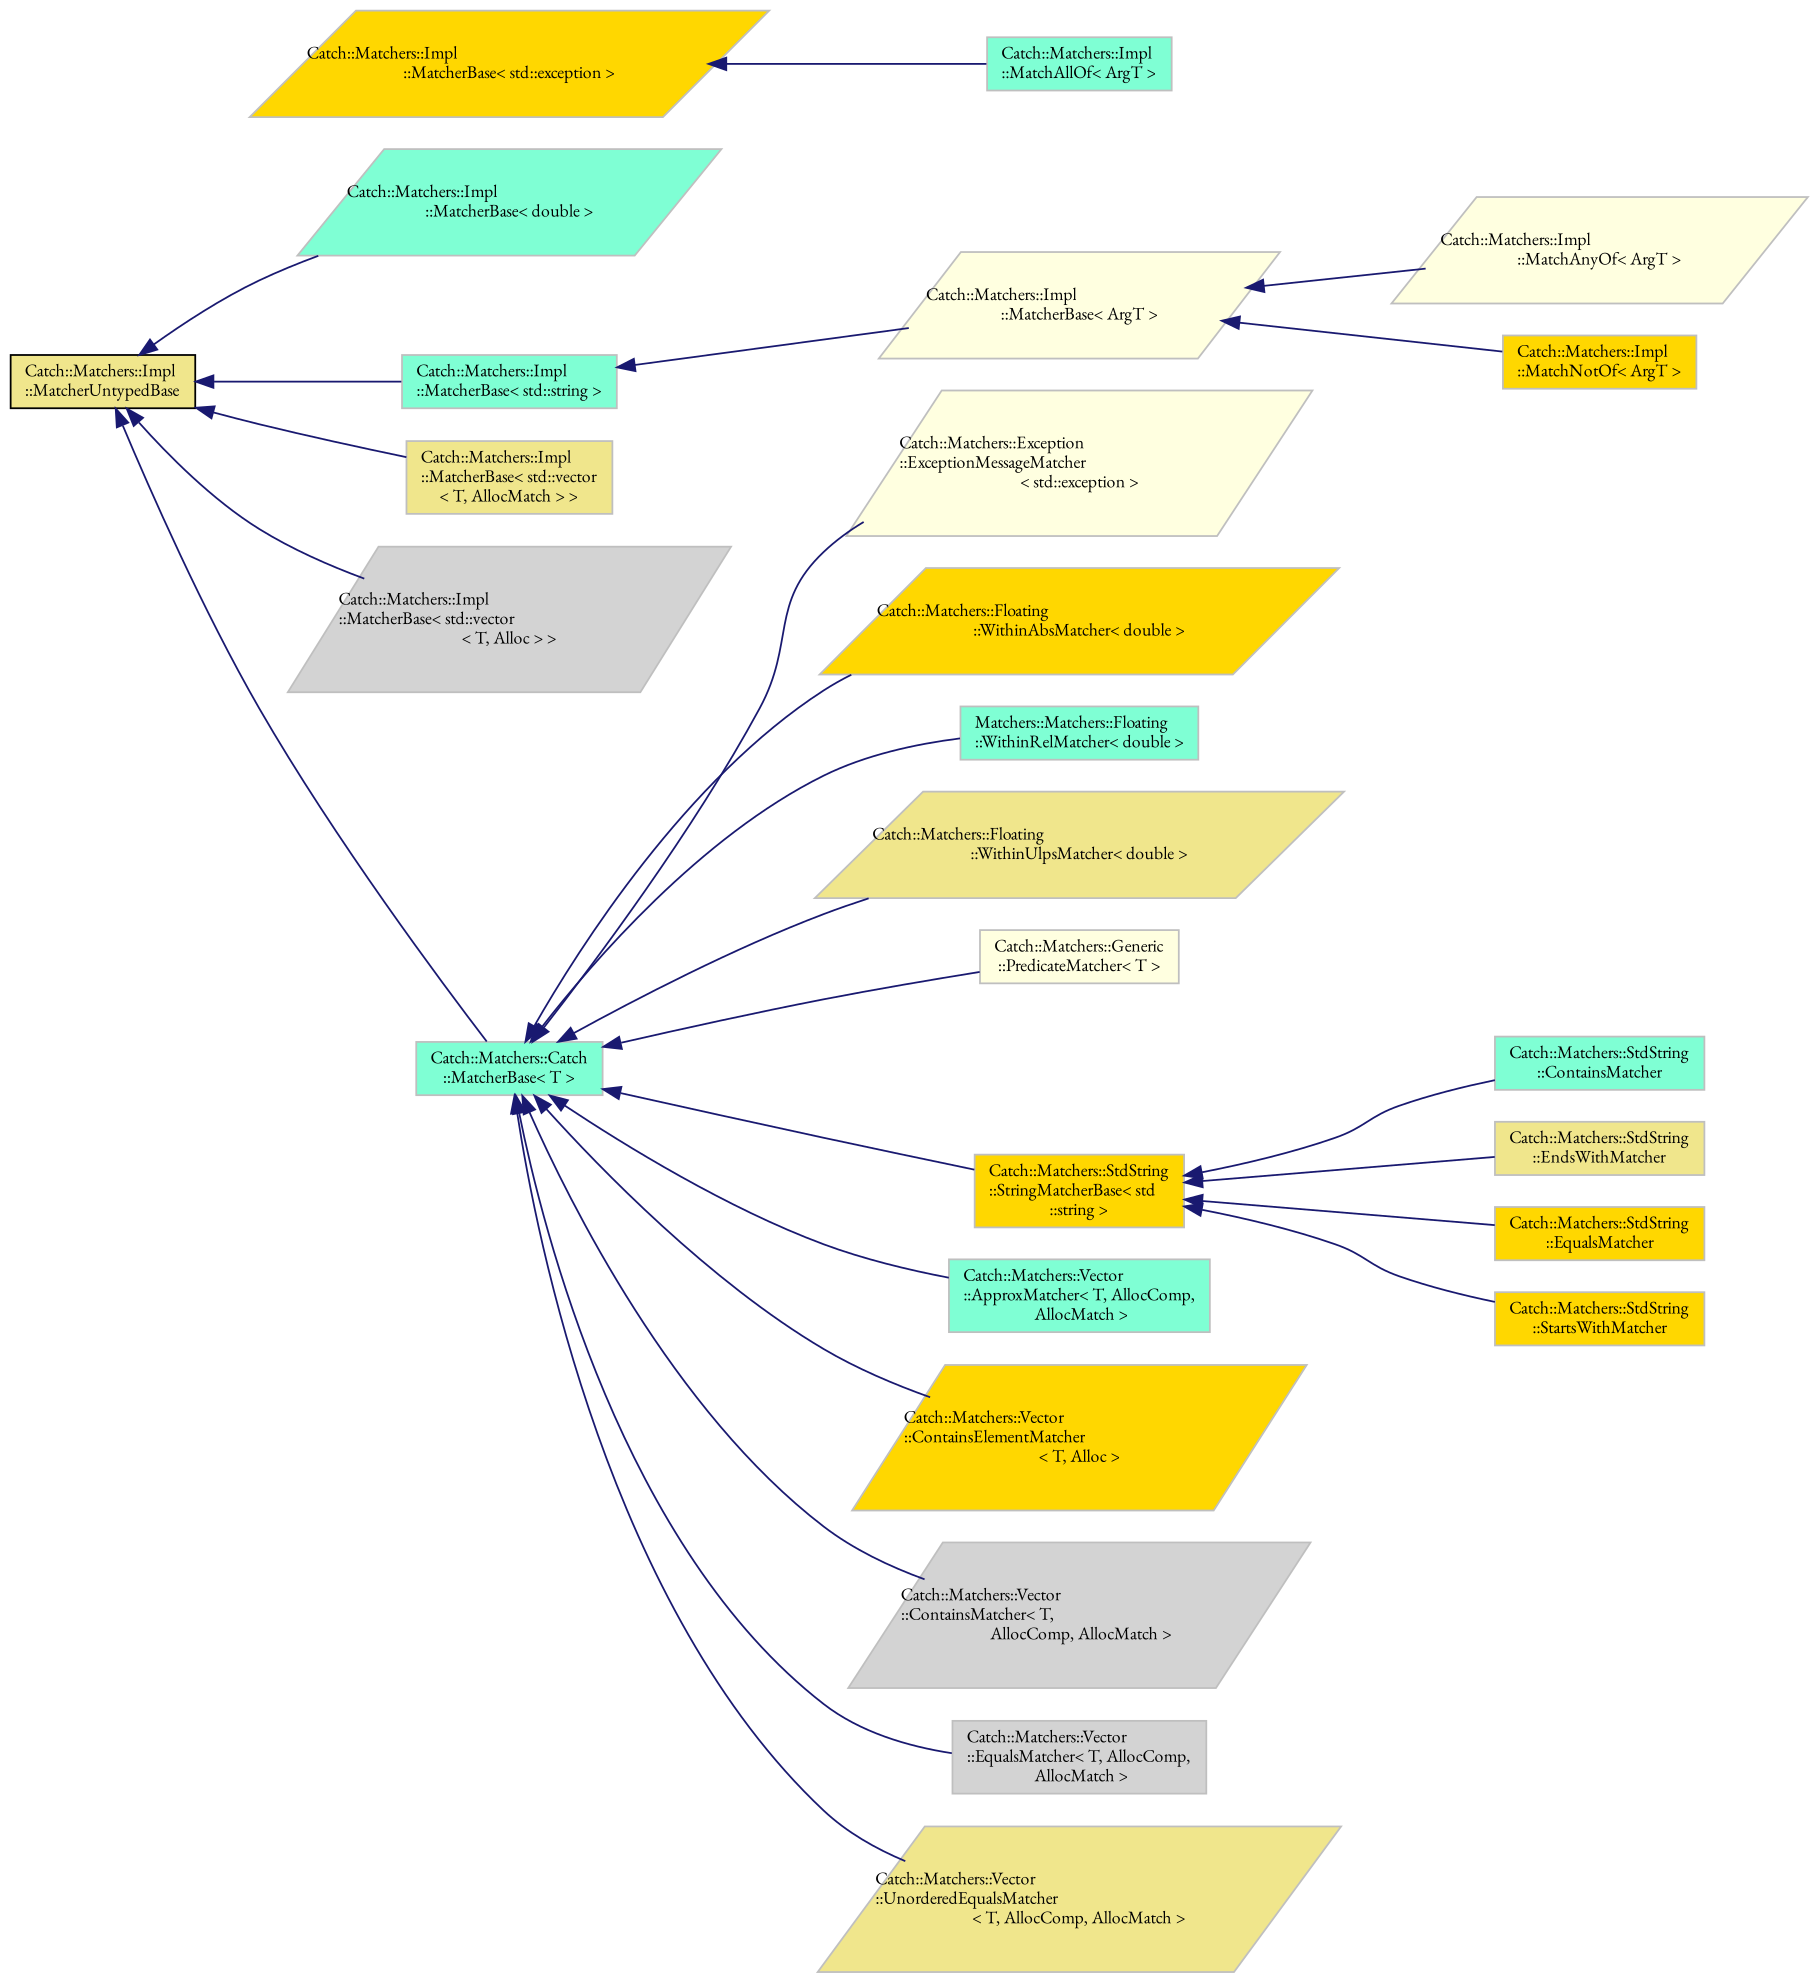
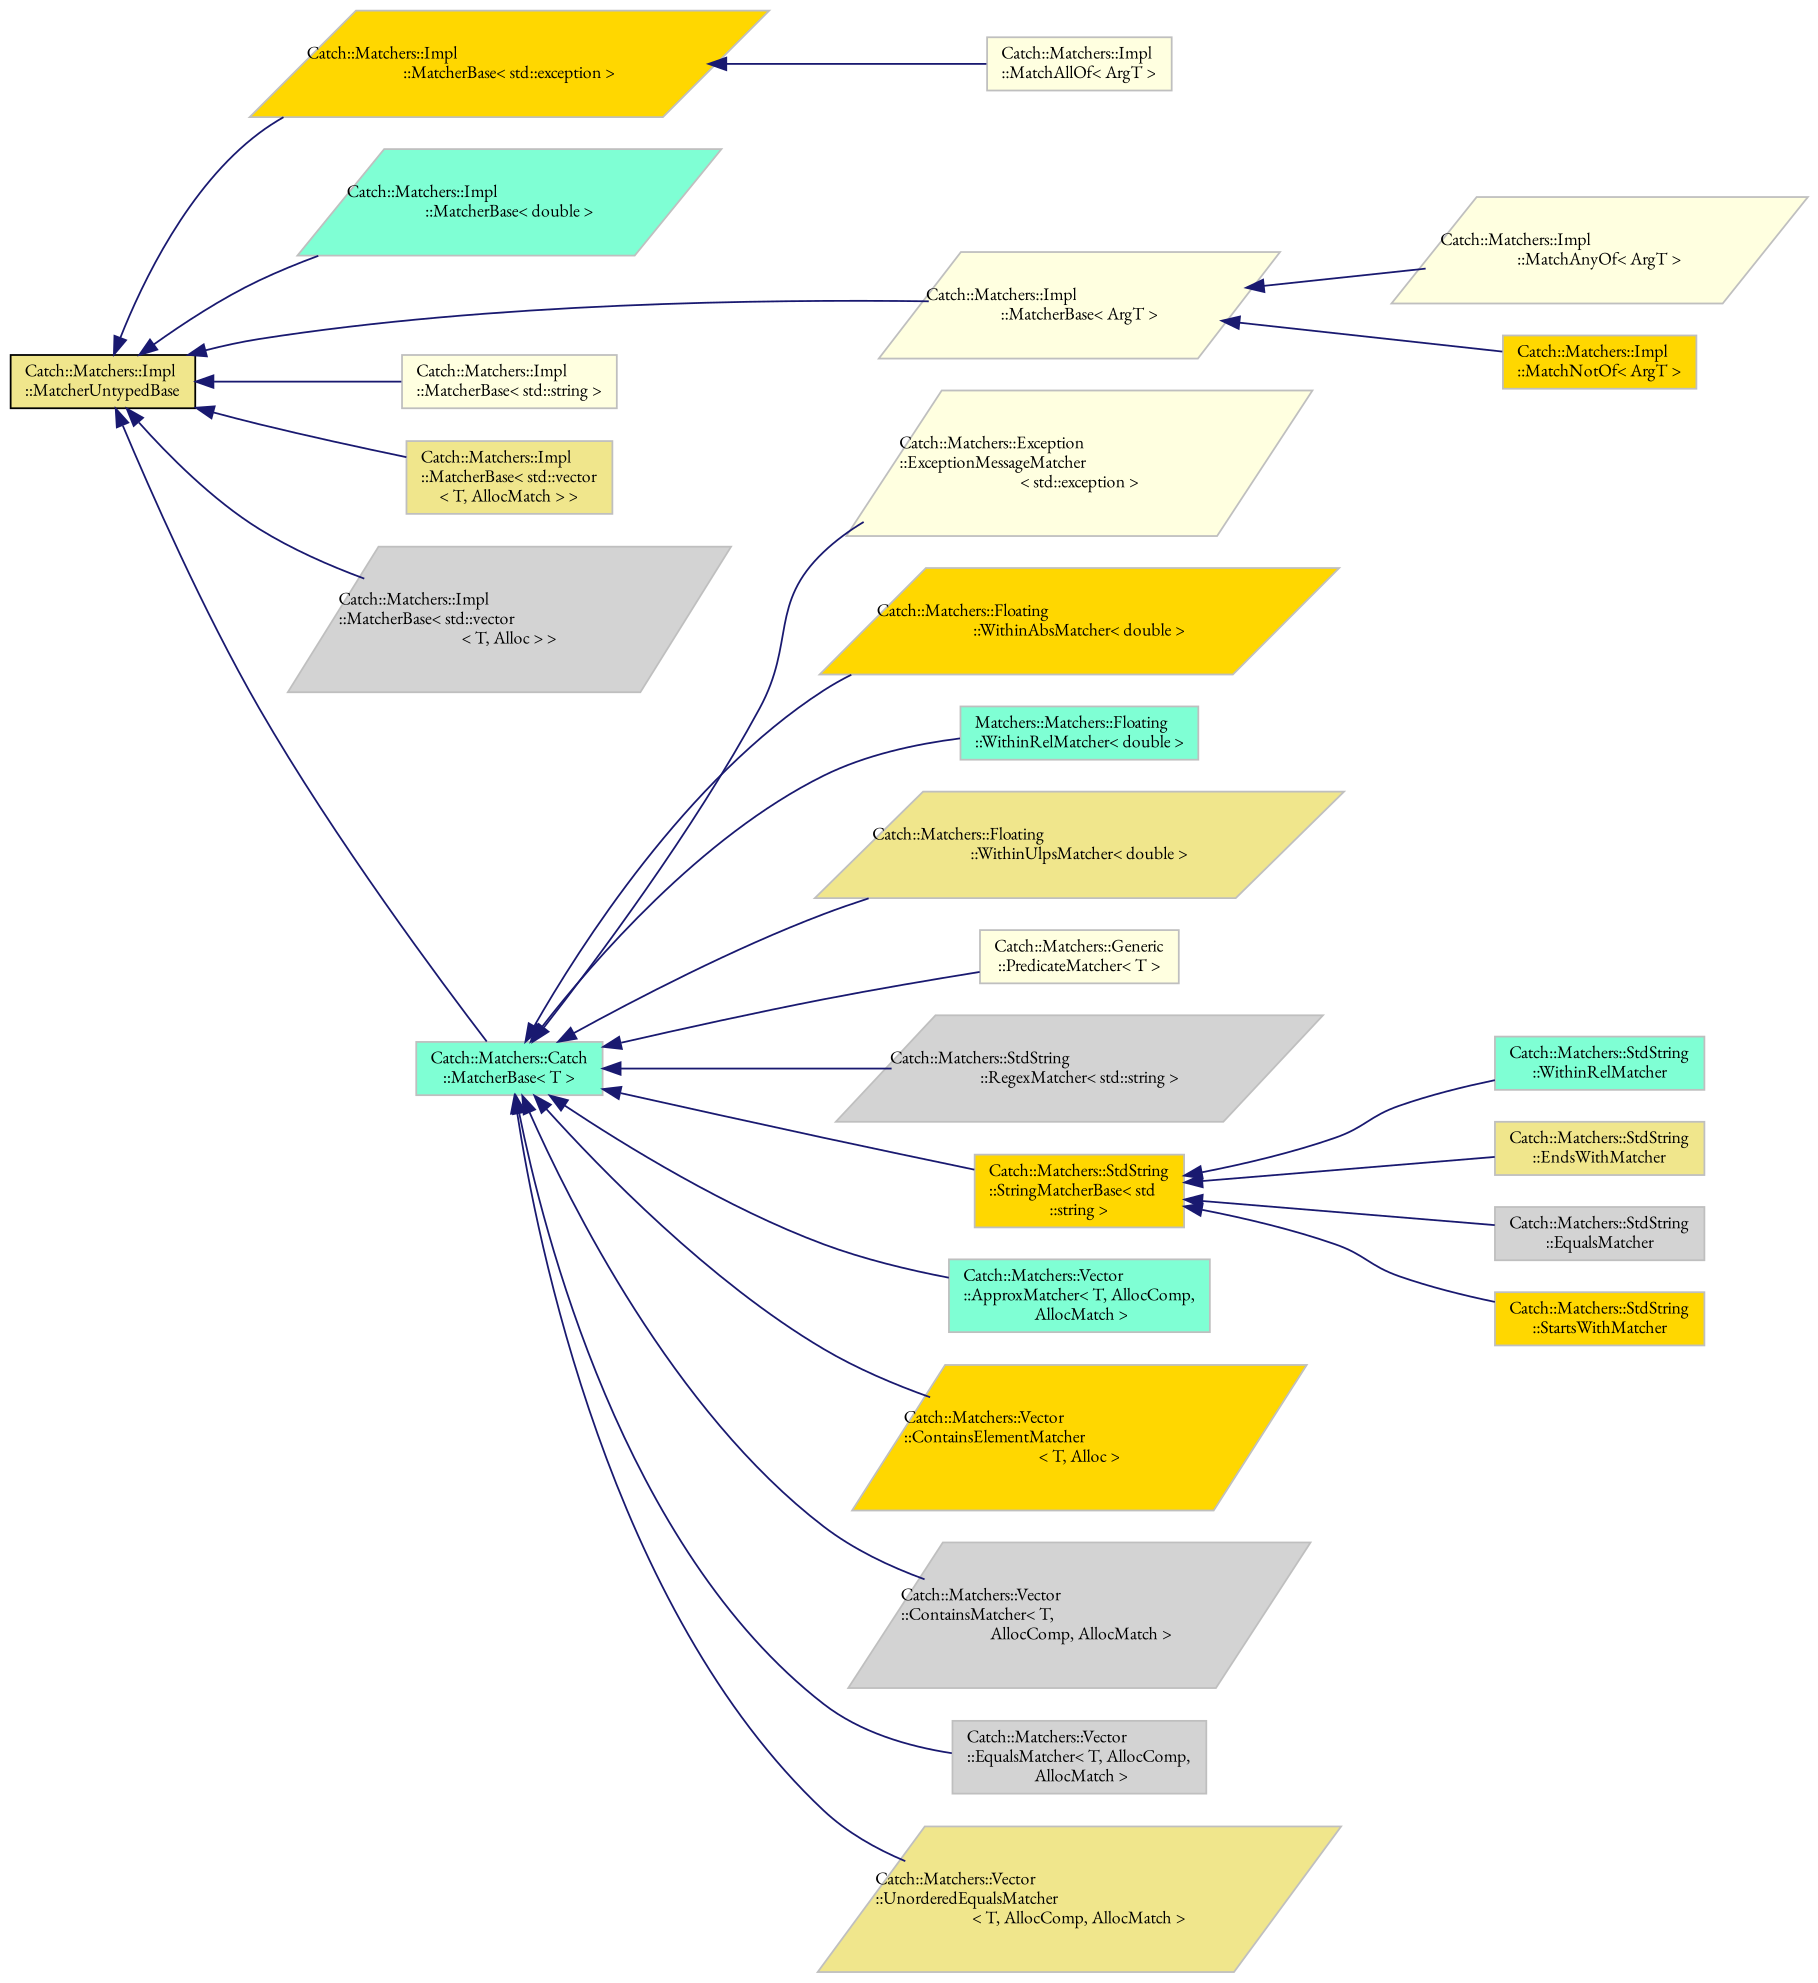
  digraph {
    fontname="EB Garamond"
    rankdir=LR
    node [color=grey75 fillcolor=gold fontname="EB Garamond" fontsize=10 shape=box style=filled]
    edge [color=midnightblue dir=back fontname="EB Garamond" fontsize=10 labelfontname=Helvetica labelfontsize=10 style=solid]
    n1 [color=black fillcolor=khaki fontcolor=black height=0.2 label="Catch::Matchers::Impl\l::MatcherUntypedBase" width=0.4]
    n2 [height=0.2 label="Catch::Matchers::Impl\l::MatcherBase\< std::exception \>" shape=parallelogram width=0.4]
    n3 [fillcolor=aquamarine height=0.2 label="Catch::Matchers::Impl\l::MatcherBase\< double \>" shape=parallelogram width=0.4]
    n4 [fillcolor=lightyellow height=0.2 label="Catch::Matchers::Impl\l::MatcherBase\< ArgT \>" shape=parallelogram width=0.4]
-   n5 [fillcolor=aquamarine height=0.2 label="Catch::Matchers::Impl\l::MatcherBase\< std::string \>" width=0.4]
+   n5 [fillcolor=lightyellow height=0.2 label="Catch::Matchers::Impl\l::MatcherBase\< std::string \>" width=0.4]
    n6 [fillcolor=khaki height=0.2 label="Catch::Matchers::Impl\l::MatcherBase\< std::vector\l\< T, AllocMatch \> \>" width=0.4]
    n7 [fillcolor=lightgrey height=0.2 label="Catch::Matchers::Impl\l::MatcherBase\< std::vector\l\< T, Alloc \> \>" shape=parallelogram width=0.4]
    n8 [fillcolor=aquamarine height=0.2 label="Catch::Matchers::Catch\l::MatcherBase\< T \>" width=0.4]
-   n9 [fillcolor=aquamarine height=0.2 label="Catch::Matchers::Impl\l::MatchAllOf\< ArgT \>" width=0.4]
+   n9 [fillcolor=lightyellow height=0.2 label="Catch::Matchers::Impl\l::MatchAllOf\< ArgT \>" width=0.4]
    n10 [fillcolor=lightyellow height=0.2 label="Catch::Matchers::Impl\l::MatchAnyOf\< ArgT \>" shape=parallelogram width=0.4]
    n11 [height=0.2 label="Catch::Matchers::Impl\l::MatchNotOf\< ArgT \>" width=0.4]
    n12 [fillcolor=lightyellow height=0.2 label="Catch::Matchers::Exception\l::ExceptionMessageMatcher\l\< std::exception \>" shape=parallelogram width=0.4]
    n13 [height=0.2 label="Catch::Matchers::Floating\l::WithinAbsMatcher\< double \>" shape=parallelogram width=0.4]
    n14 [fillcolor=aquamarine height=0.2 label="Matchers::Matchers::Floating\l::WithinRelMatcher\< double \>" width=0.4]
    n15 [fillcolor=khaki height=0.2 label="Catch::Matchers::Floating\l::WithinUlpsMatcher\< double \>" shape=parallelogram width=0.4]
    n16 [fillcolor=lightyellow height=0.2 label="Catch::Matchers::Generic\l::PredicateMatcher\< T \>" width=0.4]
+   n17 [fillcolor=lightgrey height=0.2 label="Catch::Matchers::StdString\l::RegexMatcher\< std::string \>" shape=parallelogram width=0.4]
    n18 [height=0.2 label="Catch::Matchers::StdString\l::StringMatcherBase\< std\l::string \>" width=0.4]
    n19 [fillcolor=aquamarine height=0.2 label="Catch::Matchers::Vector\l::ApproxMatcher\< T, AllocComp,\l AllocMatch \>" width=0.4]
    n20 [height=0.2 label="Catch::Matchers::Vector\l::ContainsElementMatcher\l\< T, Alloc \>" shape=parallelogram width=0.4]
    n21 [fillcolor=lightgrey height=0.2 label="Catch::Matchers::Vector\l::ContainsMatcher\< T,\l AllocComp, AllocMatch \>" shape=parallelogram width=0.4]
    n22 [fillcolor=lightgrey height=0.2 label="Catch::Matchers::Vector\l::EqualsMatcher\< T, AllocComp,\l AllocMatch \>" width=0.4]
    n23 [fillcolor=khaki height=0.2 label="Catch::Matchers::Vector\l::UnorderedEqualsMatcher\l\< T, AllocComp, AllocMatch \>" shape=parallelogram width=0.4]
-   n24 [fillcolor=aquamarine height=0.2 label="Catch::Matchers::StdString\l::ContainsMatcher" width=0.4]
+   n24 [fillcolor=aquamarine height=0.2 label="Catch::Matchers::StdString\l::WithinRelMatcher" width=0.4]
    n25 [fillcolor=khaki height=0.2 label="Catch::Matchers::StdString\l::EndsWithMatcher" width=0.4]
-   n26 [height=0.2 label="Catch::Matchers::StdString\l::EqualsMatcher" width=0.4]
+   n26 [fillcolor=lightgrey height=0.2 label="Catch::Matchers::StdString\l::EqualsMatcher" width=0.4]
    n27 [height=0.2 label="Catch::Matchers::StdString\l::StartsWithMatcher" width=0.4]
+   n1 -> n2
    n1 -> n3
-   n5 -> n4
+   n1 -> n4
    n1 -> n5
    n1 -> n6
    n1 -> n7
    n1 -> n8
    n2 -> n9
    n4 -> n10
    n4 -> n11
    n8 -> n12
    n8 -> n13
    n8 -> n14
    n8 -> n15
    n8 -> n16
+   n8 -> n17
    n8 -> n18
    n8 -> n19
    n8 -> n20
    n8 -> n21
    n8 -> n22
    n8 -> n23
    n18 -> n24
    n18 -> n25
    n18 -> n26
    n18 -> n27
  }
